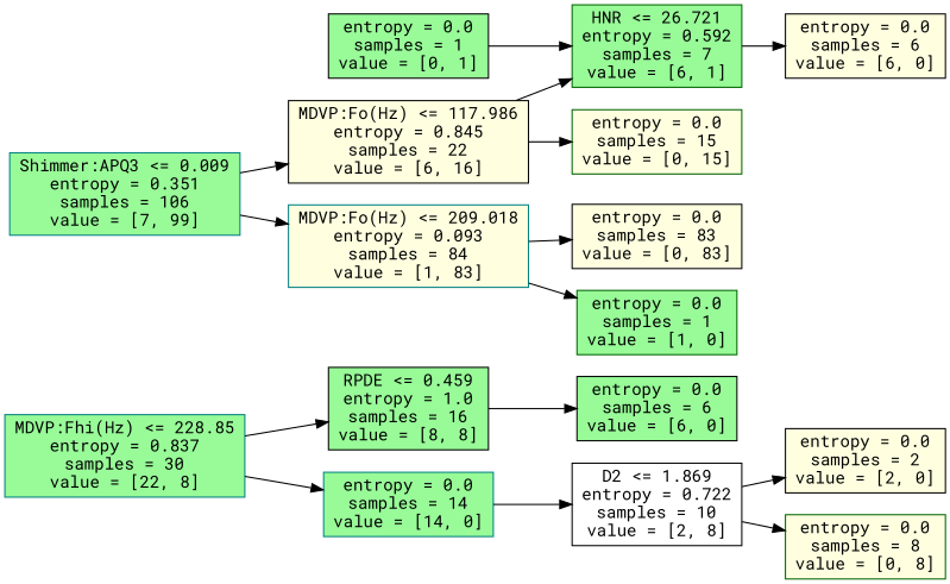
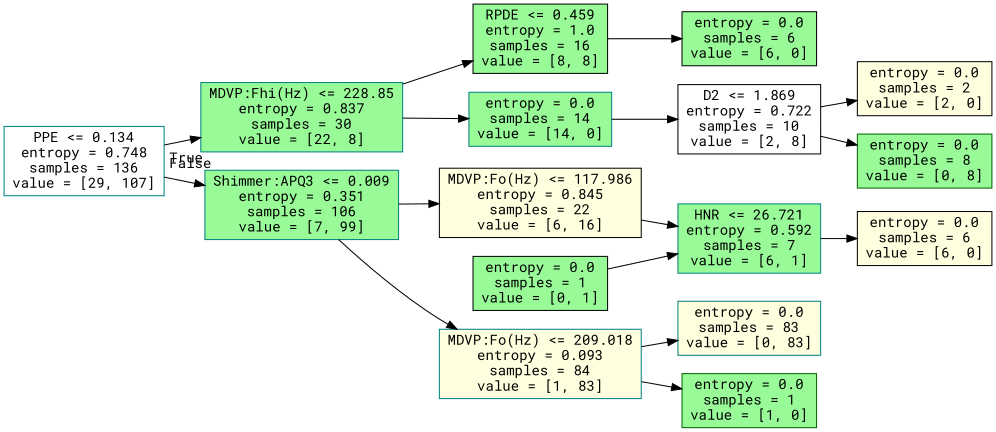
  digraph {
    fontname="Roboto Mono"
    rankdir=LR
    node [color=black fillcolor=palegreen fontname="Roboto Mono" shape=box style=filled]
    edge [fontname="Roboto Mono"]
+   n1 [color=teal fillcolor=white label="PPE <= 0.134\nentropy = 0.748\nsamples = 136\nvalue = [29, 107]"]
    n2 [color=teal label="MDVP:Fhi(Hz) <= 228.85\nentropy = 0.837\nsamples = 30\nvalue = [22, 8]"]
    n3 [color=teal label="Shimmer:APQ3 <= 0.009\nentropy = 0.351\nsamples = 106\nvalue = [7, 99]"]
    n4 [label="RPDE <= 0.459\nentropy = 1.0\nsamples = 16\nvalue = [8, 8]"]
    n5 [color=teal label="entropy = 0.0\nsamples = 14\nvalue = [14, 0]"]
    n6 [fillcolor=lightyellow label="MDVP:Fo(Hz) <= 117.986\nentropy = 0.845\nsamples = 22\nvalue = [6, 16]"]
    n7 [color=teal fillcolor=lightyellow label="MDVP:Fo(Hz) <= 209.018\nentropy = 0.093\nsamples = 84\nvalue = [1, 83]"]
    n8 [label="entropy = 0.0\nsamples = 6\nvalue = [6, 0]"]
    n9 [fillcolor=white label="D2 <= 1.869\nentropy = 0.722\nsamples = 10\nvalue = [2, 8]"]
    n10 [fillcolor=lightyellow label="entropy = 0.0\nsamples = 2\nvalue = [2, 0]"]
-   n11 [color=darkgreen fillcolor=lightyellow label="entropy = 0.0\nsamples = 8\nvalue = [0, 8]"]
-   n12 [color=darkgreen label="HNR <= 26.721\nentropy = 0.592\nsamples = 7\nvalue = [6, 1]"]
-   n13 [color=darkgreen fillcolor=lightyellow label="entropy = 0.0\nsamples = 15\nvalue = [0, 15]"]
-   n14 [fillcolor=lightyellow label="entropy = 0.0\nsamples = 83\nvalue = [0, 83]"]
+   n11 [color=darkgreen label="entropy = 0.0\nsamples = 8\nvalue = [0, 8]"]
+   n12 [color=teal label="HNR <= 26.721\nentropy = 0.592\nsamples = 7\nvalue = [6, 1]"]
+   n14 [color=teal fillcolor=lightyellow label="entropy = 0.0\nsamples = 83\nvalue = [0, 83]"]
    n15 [color=darkgreen label="entropy = 0.0\nsamples = 1\nvalue = [1, 0]"]
    n16 [fillcolor=lightyellow label="entropy = 0.0\nsamples = 6\nvalue = [6, 0]"]
    n17 [label="entropy = 0.0\nsamples = 1\nvalue = [0, 1]"]
+   n1 -> n2 [headlabel=True labelangle=45 labeldistance=2.5]
+   n1 -> n3 [headlabel=False labelangle=-45 labeldistance=2.5]
    n2 -> n4
    n2 -> n5
    n3 -> n6
    n3 -> n7
    n4 -> n8
    n5 -> n9
    n6 -> n12
-   n6 -> n13
    n7 -> n14
    n7 -> n15
    n9 -> n10
    n9 -> n11
    n12 -> n16
    n17 -> n12
  }
